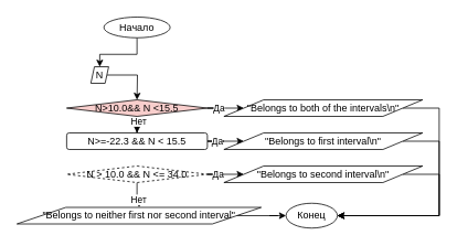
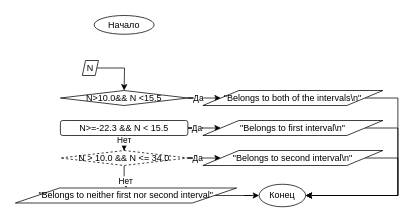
  <mxCell id="0" />
  <mxCell id="1" parent="0" />
- <mxCell id="2" style="edgeStyle=orthogonalEdgeStyle;rounded=0;orthogonalLoop=1;jettySize=auto;html=1;entryX=0.5;entryY=0;entryDx=0;entryDy=0;" edge="1" parent="1" source="3" target="5"><mxGeometry relative="1" as="geometry"><mxPoint x="165" y="70" as="targetPoint" /></mxGeometry></mxCell>
  <mxCell id="3" value="Начало" style="ellipse;whiteSpace=wrap;html=1;" vertex="1" parent="1"><mxGeometry x="125" y="20" width="80" height="25" as="geometry" /></mxCell>
  <mxCell id="4" style="edgeStyle=orthogonalEdgeStyle;rounded=0;orthogonalLoop=1;jettySize=auto;html=1;" edge="1" parent="1" source="5"><mxGeometry relative="1" as="geometry"><mxPoint x="165" y="120" as="targetPoint" /></mxGeometry></mxCell>
  <mxCell id="5" value="N" style="shape=parallelogram;perimeter=parallelogramPerimeter;whiteSpace=wrap;html=1;fontFamily=Helvetica;fontSize=12;fontColor=#000000;align=center;strokeColor=#000000;fillColor=#ffffff;" vertex="1" parent="1"><mxGeometry x="109.25" y="80" width="21.5" height="20" as="geometry" /></mxCell>
  <mxCell id="6" value="Конец" style="ellipse;whiteSpace=wrap;html=1;" vertex="1" parent="1"><mxGeometry x="345" y="245" width="62" height="30" as="geometry" /></mxCell>
- <mxCell id="7" style="edgeStyle=orthogonalEdgeStyle;rounded=0;orthogonalLoop=1;jettySize=auto;html=1;" edge="1" parent="1" source="11" target="16"><mxGeometry relative="1" as="geometry" /></mxCell>
- <mxCell id="8" value="Нет" style="edgeLabel;html=1;align=center;verticalAlign=middle;resizable=0;points=[];" vertex="1" connectable="0" parent="7"><mxGeometry x="0.507" y="1" relative="1" as="geometry"><mxPoint as="offset" /></mxGeometry></mxCell>
  <mxCell id="9" style="edgeStyle=orthogonalEdgeStyle;rounded=0;orthogonalLoop=1;jettySize=auto;html=1;" edge="1" parent="1" source="11" target="23"><mxGeometry relative="1" as="geometry" /></mxCell>
  <mxCell id="10" value="Да" style="edgeLabel;html=1;align=center;verticalAlign=middle;resizable=0;points=[];" vertex="1" connectable="0" parent="9"><mxGeometry x="0.252" y="1" relative="1" as="geometry"><mxPoint as="offset" /></mxGeometry></mxCell>
- <mxCell id="11" value="N&amp;gt;10.0&amp;amp;&amp;amp; N &amp;lt;15.5" style="rhombus;whiteSpace=wrap;html=1;fillColor=#f8cecc;" vertex="1" parent="1"><mxGeometry x="80" y="120" width="170" height="20" as="geometry" /></mxCell>
+ <mxCell id="11" value="N&amp;gt;10.0&amp;amp;&amp;amp; N &amp;lt;15.5" style="rhombus;whiteSpace=wrap;html=1;" vertex="1" parent="1"><mxGeometry x="80" y="120" width="170" height="20" as="geometry" /></mxCell>
+ <mxCell id="12" style="edgeStyle=orthogonalEdgeStyle;rounded=0;orthogonalLoop=1;jettySize=auto;html=1;" edge="1" parent="1" source="16" target="21"><mxGeometry relative="1" as="geometry" /></mxCell>
+ <mxCell id="13" value="Нет" style="edgeLabel;html=1;align=center;verticalAlign=middle;resizable=0;points=[];" vertex="1" connectable="0" parent="12"><mxGeometry x="0.547" y="-1" relative="1" as="geometry"><mxPoint as="offset" /></mxGeometry></mxCell>
  <mxCell id="14" style="edgeStyle=orthogonalEdgeStyle;rounded=0;orthogonalLoop=1;jettySize=auto;html=1;" edge="1" parent="1" source="16" target="25"><mxGeometry relative="1" as="geometry" /></mxCell>
  <mxCell id="15" value="Да" style="edgeLabel;html=1;align=center;verticalAlign=middle;resizable=0;points=[];" vertex="1" connectable="0" parent="14"><mxGeometry x="0.214" relative="1" as="geometry"><mxPoint as="offset" /></mxGeometry></mxCell>
  <mxCell id="16" value="N&amp;gt;=-22.3 &amp;amp;&amp;amp; N &amp;lt; 15.5" style="whiteSpace=wrap;html=1;rounded=1;" vertex="1" parent="1"><mxGeometry x="80" y="160" width="170" height="20" as="geometry" /></mxCell>
  <mxCell id="17" style="edgeStyle=orthogonalEdgeStyle;rounded=0;orthogonalLoop=1;jettySize=auto;html=1;" edge="1" parent="1" source="21" target="27"><mxGeometry relative="1" as="geometry" /></mxCell>
  <mxCell id="18" value="Да" style="edgeLabel;html=1;align=center;verticalAlign=middle;resizable=0;points=[];" vertex="1" connectable="0" parent="17"><mxGeometry x="0.243" relative="1" as="geometry"><mxPoint as="offset" /></mxGeometry></mxCell>
  <mxCell id="19" style="edgeStyle=orthogonalEdgeStyle;rounded=0;orthogonalLoop=1;jettySize=auto;html=1;" edge="1" parent="1" source="21" target="29"><mxGeometry relative="1" as="geometry" /></mxCell>
  <mxCell id="20" value="Нет" style="edgeLabel;html=1;align=center;verticalAlign=middle;resizable=0;points=[];" vertex="1" connectable="0" parent="19"><mxGeometry x="0.264" relative="1" as="geometry"><mxPoint as="offset" /></mxGeometry></mxCell>
  <mxCell id="21" value="N &amp;gt; 10.0 &amp;amp;&amp;amp; N &amp;lt;= 34.0" style="rhombus;whiteSpace=wrap;html=1;dashed=1;" vertex="1" parent="1"><mxGeometry x="80" y="200" width="170" height="20" as="geometry" /></mxCell>
  <mxCell id="22" style="edgeStyle=orthogonalEdgeStyle;rounded=0;orthogonalLoop=1;jettySize=auto;html=1;entryX=1;entryY=0.5;entryDx=0;entryDy=0;" edge="1" parent="1" source="23" target="6"><mxGeometry relative="1" as="geometry"><Array as="points"><mxPoint x="530" y="130" /><mxPoint x="530" y="260" /></Array></mxGeometry></mxCell>
  <mxCell id="23" value="&quot;Belongs to both of the intervals\n&quot;" style="shape=parallelogram;perimeter=parallelogramPerimeter;whiteSpace=wrap;html=1;" vertex="1" parent="1"><mxGeometry x="270" y="120" width="240" height="20" as="geometry" /></mxCell>
  <mxCell id="24" style="edgeStyle=orthogonalEdgeStyle;rounded=0;orthogonalLoop=1;jettySize=auto;html=1;entryX=1;entryY=0.5;entryDx=0;entryDy=0;" edge="1" parent="1" source="25" target="6"><mxGeometry relative="1" as="geometry"><Array as="points"><mxPoint x="530" y="170" /><mxPoint x="530" y="260" /></Array></mxGeometry></mxCell>
  <mxCell id="25" value="&quot;Belongs to first interval\n&quot;" style="shape=parallelogram;perimeter=parallelogramPerimeter;whiteSpace=wrap;html=1;" vertex="1" parent="1"><mxGeometry x="270" y="160" width="240" height="20" as="geometry" /></mxCell>
  <mxCell id="26" style="edgeStyle=orthogonalEdgeStyle;rounded=0;orthogonalLoop=1;jettySize=auto;html=1;entryX=1;entryY=0.5;entryDx=0;entryDy=0;" edge="1" parent="1" source="27" target="6"><mxGeometry relative="1" as="geometry"><Array as="points"><mxPoint x="530" y="210" /><mxPoint x="530" y="260" /></Array></mxGeometry></mxCell>
  <mxCell id="27" value="&quot;Belongs to second interval\n&quot;" style="shape=parallelogram;perimeter=parallelogramPerimeter;whiteSpace=wrap;html=1;" vertex="1" parent="1"><mxGeometry x="270" y="200" width="240" height="20" as="geometry" /></mxCell>
  <mxCell id="28" style="edgeStyle=orthogonalEdgeStyle;rounded=0;orthogonalLoop=1;jettySize=auto;html=1;" edge="1" parent="1" source="29" target="6"><mxGeometry relative="1" as="geometry" /></mxCell>
  <mxCell id="29" value="&quot;Belongs to neither first nor second interval&quot;" style="shape=parallelogram;perimeter=parallelogramPerimeter;whiteSpace=wrap;html=1;" vertex="1" parent="1"><mxGeometry x="20" y="250" width="295" height="20" as="geometry" /></mxCell>
